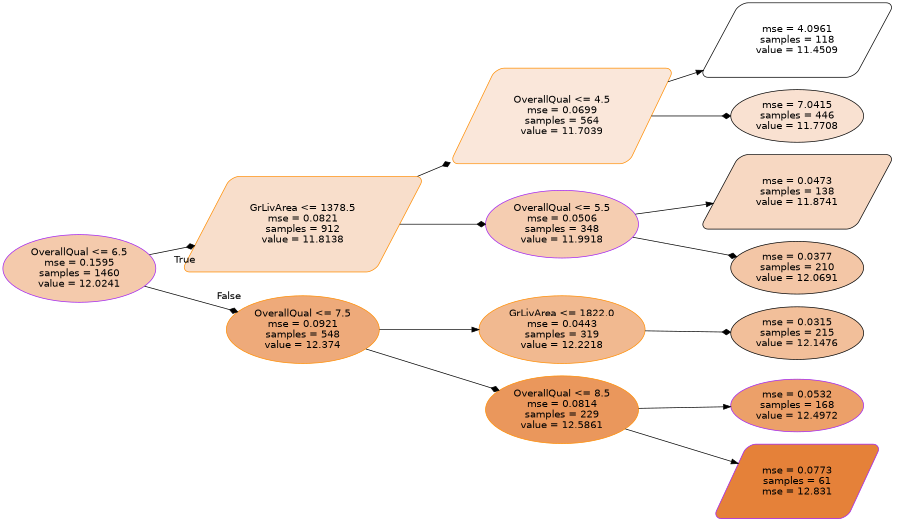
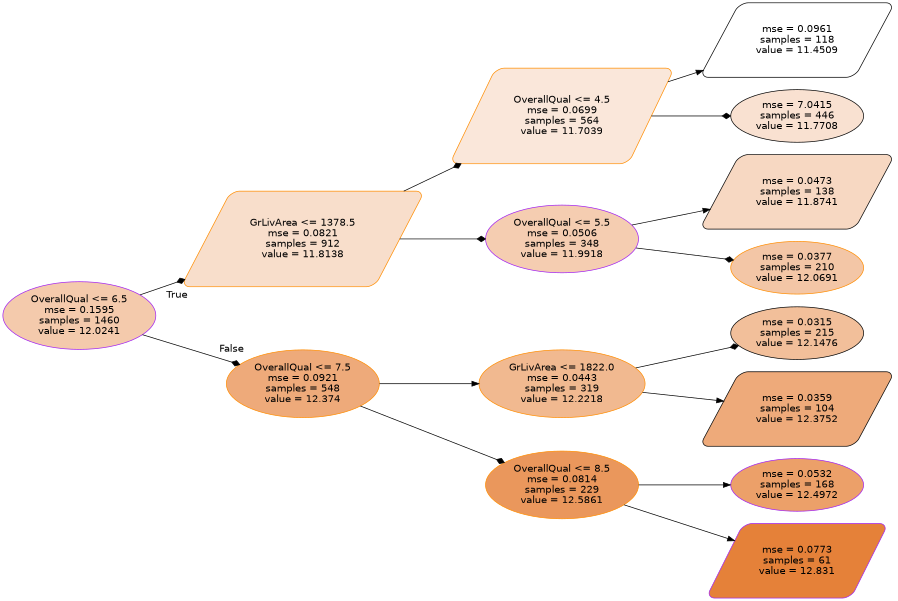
  digraph {
    rankdir=LR
    node [color=darkorange fillcolor="#e58139ab" fontname=helvetica shape=ellipse style="filled, rounded"]
    edge [arrowhead=diamond fontname=helvetica]
    n1 [color=purple fillcolor="#e581396a" label="OverallQual <= 6.5\nmse = 0.1595\nsamples = 1460\nvalue = 12.0241"]
    n2 [fillcolor="#e5813943" label="GrLivArea <= 1378.5\nmse = 0.0821\nsamples = 912\nvalue = 11.8138" shape=parallelogram]
    n3 [label="OverallQual <= 7.5\nmse = 0.0921\nsamples = 548\nvalue = 12.374"]
    n4 [fillcolor="#e581392f" label="OverallQual <= 4.5\nmse = 0.0699\nsamples = 564\nvalue = 11.7039" shape=parallelogram]
    n5 [color=purple fillcolor="#e5813964" label="OverallQual <= 5.5\nmse = 0.0506\nsamples = 348\nvalue = 11.9918"]
    n6 [fillcolor="#e581398e" label="GrLivArea <= 1822.0\nmse = 0.0443\nsamples = 319\nvalue = 12.2218"]
    n7 [fillcolor="#e58139d2" label="OverallQual <= 8.5\nmse = 0.0814\nsamples = 229\nvalue = 12.5861"]
-   n8 [color=black fillcolor="#e5813900" label="mse = 4.0961\nsamples = 118\nvalue = 11.4509" shape=parallelogram]
+   n8 [color=black fillcolor="#e5813900" label="mse = 0.0961\nsamples = 118\nvalue = 11.4509" shape=parallelogram]
    n9 [color=black fillcolor="#e581393b" label="mse = 7.0415\nsamples = 446\nvalue = 11.7708"]
    n10 [color=black fillcolor="#e581394e" label="mse = 0.0473\nsamples = 138\nvalue = 11.8741" shape=parallelogram]
-   n11 [color=black fillcolor="#e5813972" label="mse = 0.0377\nsamples = 210\nvalue = 12.0691"]
+   n11 [fillcolor="#e5813972" label="mse = 0.0377\nsamples = 210\nvalue = 12.0691"]
    n12 [color=black fillcolor="#e5813981" label="mse = 0.0315\nsamples = 215\nvalue = 12.1476"]
+   n13 [color=black label="mse = 0.0359\nsamples = 104\nvalue = 12.3752" shape=parallelogram]
    n14 [color=purple fillcolor="#e58139c1" label="mse = 0.0532\nsamples = 168\nvalue = 12.4972"]
-   n15 [color=purple fillcolor="#e58139ff" label="mse = 0.0773\nsamples = 61\nmse = 12.831" shape=parallelogram]
+   n15 [color=purple fillcolor="#e58139ff" label="mse = 0.0773\nsamples = 61\nvalue = 12.831" shape=parallelogram]
    n1 -> n2 [headlabel=True labelangle=45 labeldistance=2.5]
    n1 -> n3 [headlabel=False labelangle=-45 labeldistance=2.5]
    n2 -> n4
    n2 -> n5
    n3 -> n6 [arrowhead=normal]
    n3 -> n7
    n4 -> n8 [arrowhead=normal]
    n4 -> n9
    n5 -> n10 [arrowhead=normal]
    n5 -> n11
    n6 -> n12
+   n6 -> n13 [arrowhead=normal]
    n7 -> n14 [arrowhead=normal]
    n7 -> n15 [arrowhead=normal]
  }
